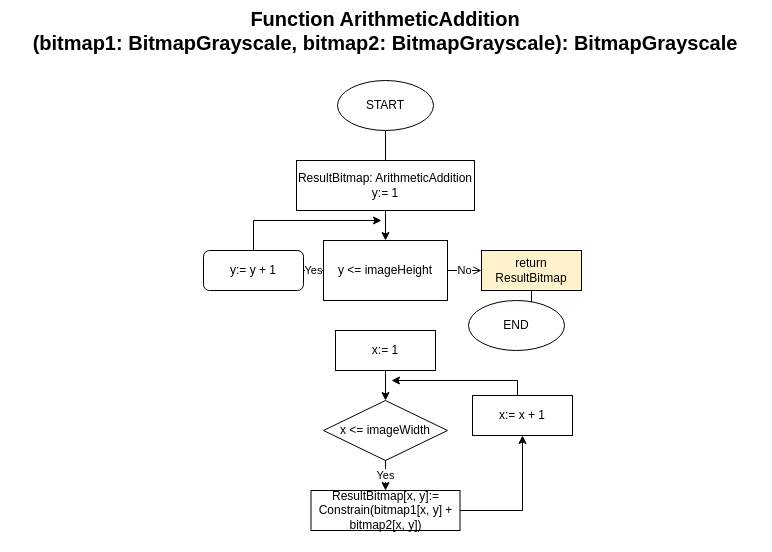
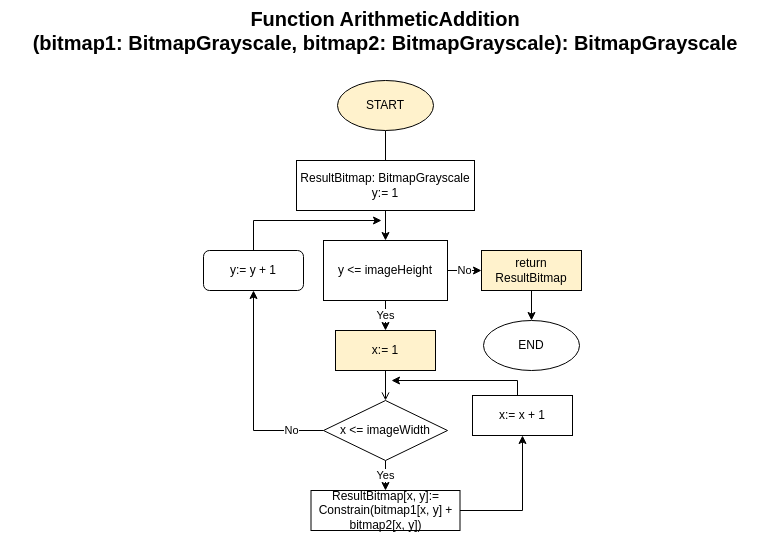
  <mxCell id="0" />
  <mxCell id="1" parent="0" />
  <mxCell id="2" value="&lt;font style=&quot;font-size: 20px&quot;&gt;&lt;b&gt;Function ArithmeticAddition&lt;br&gt;(bitmap1: BitmapGrayscale, bitmap2:&amp;nbsp;&lt;/b&gt;&lt;b&gt;BitmapGrayscale&lt;/b&gt;&lt;b&gt;): BitmapGrayscale&lt;/b&gt;&lt;/font&gt;" style="text;html=1;strokeColor=none;fillColor=none;align=center;verticalAlign=middle;whiteSpace=wrap;rounded=0;" vertex="1" parent="1"><mxGeometry x="20" y="20" width="730" height="20" as="geometry" /></mxCell>
  <mxCell id="3" value="" style="edgeStyle=orthogonalEdgeStyle;rounded=0;orthogonalLoop=1;jettySize=auto;html=1;endArrow=none;" edge="1" parent="1" source="4" target="6"><mxGeometry relative="1" as="geometry" /></mxCell>
- <mxCell id="4" value="START" style="ellipse;whiteSpace=wrap;html=1;" vertex="1" parent="1"><mxGeometry x="337" y="80" width="96" height="50" as="geometry" /></mxCell>
+ <mxCell id="4" value="START" style="ellipse;whiteSpace=wrap;html=1;fillColor=#fff2cc;" vertex="1" parent="1"><mxGeometry x="337" y="80" width="96" height="50" as="geometry" /></mxCell>
  <mxCell id="5" value="" style="edgeStyle=orthogonalEdgeStyle;rounded=0;orthogonalLoop=1;jettySize=auto;html=1;" edge="1" parent="1" source="6" target="9"><mxGeometry relative="1" as="geometry" /></mxCell>
- <mxCell id="6" value="ResultBitmap: ArithmeticAddition&lt;br&gt;y:= 1" style="rounded=0;whiteSpace=wrap;html=1;" vertex="1" parent="1"><mxGeometry x="296" y="160" width="178" height="50" as="geometry" /></mxCell>
- <mxCell id="7" value="Yes" style="edgeStyle=orthogonalEdgeStyle;rounded=0;orthogonalLoop=1;jettySize=auto;html=1;" edge="1" parent="1" source="9" target="20"><mxGeometry relative="1" as="geometry" /></mxCell>
- <mxCell id="8" value="No" style="edgeStyle=orthogonalEdgeStyle;rounded=0;orthogonalLoop=1;jettySize=auto;html=1;endArrow=open;" edge="1" parent="1" source="9" target="22"><mxGeometry relative="1" as="geometry" /></mxCell>
+ <mxCell id="6" value="ResultBitmap: BitmapGrayscale&lt;br&gt;y:= 1" style="rounded=0;whiteSpace=wrap;html=1;" vertex="1" parent="1"><mxGeometry x="296" y="160" width="178" height="50" as="geometry" /></mxCell>
+ <mxCell id="7" value="Yes" style="edgeStyle=orthogonalEdgeStyle;rounded=0;orthogonalLoop=1;jettySize=auto;html=1;" edge="1" parent="1" source="9" target="11"><mxGeometry relative="1" as="geometry" /></mxCell>
+ <mxCell id="8" value="No" style="edgeStyle=orthogonalEdgeStyle;rounded=0;orthogonalLoop=1;jettySize=auto;html=1;" edge="1" parent="1" source="9" target="22"><mxGeometry relative="1" as="geometry" /></mxCell>
  <mxCell id="9" value="y &amp;lt;= imageHeight" style="whiteSpace=wrap;html=1;rounded=0;" vertex="1" parent="1"><mxGeometry x="323" y="240" width="124" height="60" as="geometry" /></mxCell>
- <mxCell id="10" value="" style="edgeStyle=orthogonalEdgeStyle;rounded=0;orthogonalLoop=1;jettySize=auto;html=1;" edge="1" parent="1" source="11" target="14"><mxGeometry relative="1" as="geometry" /></mxCell>
- <mxCell id="11" value="x:= 1" style="rounded=0;whiteSpace=wrap;html=1;" vertex="1" parent="1"><mxGeometry x="335" y="330" width="100" height="40" as="geometry" /></mxCell>
+ <mxCell id="10" value="" style="edgeStyle=orthogonalEdgeStyle;rounded=0;orthogonalLoop=1;jettySize=auto;html=1;endArrow=open;" edge="1" parent="1" source="11" target="14"><mxGeometry relative="1" as="geometry" /></mxCell>
+ <mxCell id="11" value="x:= 1" style="rounded=0;whiteSpace=wrap;html=1;fillColor=#fff2cc;" vertex="1" parent="1"><mxGeometry x="335" y="330" width="100" height="40" as="geometry" /></mxCell>
  <mxCell id="12" value="Yes" style="edgeStyle=orthogonalEdgeStyle;rounded=0;orthogonalLoop=1;jettySize=auto;html=1;" edge="1" parent="1" source="14" target="16"><mxGeometry relative="1" as="geometry" /></mxCell>
+ <mxCell id="13" value="No" style="edgeStyle=orthogonalEdgeStyle;rounded=0;orthogonalLoop=1;jettySize=auto;html=1;entryX=0.5;entryY=1;entryDx=0;entryDy=0;" edge="1" parent="1" source="14" target="20"><mxGeometry x="-0.695" relative="1" as="geometry"><mxPoint as="offset" /></mxGeometry></mxCell>
  <mxCell id="14" value="x &amp;lt;= imageWidth" style="rhombus;whiteSpace=wrap;html=1;" vertex="1" parent="1"><mxGeometry x="323" y="400" width="124" height="60" as="geometry" /></mxCell>
  <mxCell id="15" style="edgeStyle=orthogonalEdgeStyle;rounded=0;orthogonalLoop=1;jettySize=auto;html=1;entryX=0.5;entryY=1;entryDx=0;entryDy=0;" edge="1" parent="1" source="16" target="18"><mxGeometry relative="1" as="geometry" /></mxCell>
  <mxCell id="16" value="ResultBitmap[x, y]:= Constrain(bitmap1[x, y] + bitmap2[x, y])" style="rounded=0;whiteSpace=wrap;html=1;" vertex="1" parent="1"><mxGeometry x="310.5" y="490" width="149" height="40" as="geometry" /></mxCell>
  <mxCell id="17" style="edgeStyle=orthogonalEdgeStyle;rounded=0;orthogonalLoop=1;jettySize=auto;html=1;" edge="1" parent="1" source="18"><mxGeometry relative="1" as="geometry"><mxPoint x="391" y="380" as="targetPoint" /><Array as="points"><mxPoint x="517" y="380" /></Array></mxGeometry></mxCell>
  <mxCell id="18" value="x:= x + 1" style="rounded=0;whiteSpace=wrap;html=1;" vertex="1" parent="1"><mxGeometry x="472" y="395" width="100" height="40" as="geometry" /></mxCell>
  <mxCell id="19" style="edgeStyle=orthogonalEdgeStyle;rounded=0;orthogonalLoop=1;jettySize=auto;html=1;" edge="1" parent="1" source="20"><mxGeometry relative="1" as="geometry"><mxPoint x="381" y="220" as="targetPoint" /><Array as="points"><mxPoint x="253" y="220" /></Array></mxGeometry></mxCell>
  <mxCell id="20" value="y:= y + 1" style="whiteSpace=wrap;html=1;rounded=1;" vertex="1" parent="1"><mxGeometry x="203" y="250" width="100" height="40" as="geometry" /></mxCell>
  <mxCell id="21" value="" style="edgeStyle=orthogonalEdgeStyle;rounded=0;orthogonalLoop=1;jettySize=auto;html=1;" edge="1" parent="1" source="22" target="23"><mxGeometry relative="1" as="geometry" /></mxCell>
  <mxCell id="22" value="return ResultBitmap" style="rounded=0;whiteSpace=wrap;html=1;fillColor=#fff2cc;" vertex="1" parent="1"><mxGeometry x="481" y="250" width="100" height="40" as="geometry" /></mxCell>
- <mxCell id="23" value="END" style="ellipse;whiteSpace=wrap;html=1;" vertex="1" parent="1"><mxGeometry x="468" y="300" width="96" height="50" as="geometry" /></mxCell>
+ <mxCell id="23" value="END" style="ellipse;whiteSpace=wrap;html=1;" vertex="1" parent="1"><mxGeometry x="483" y="320" width="96" height="50" as="geometry" /></mxCell>
